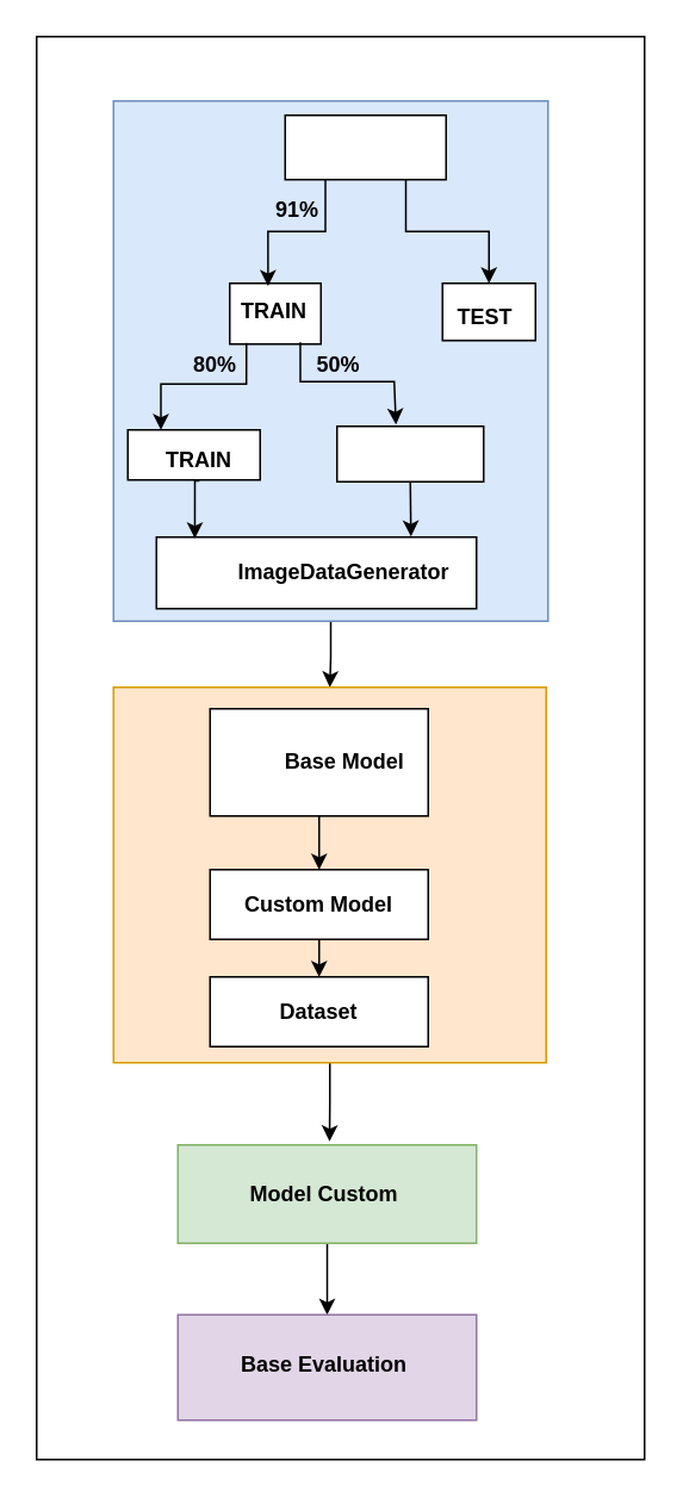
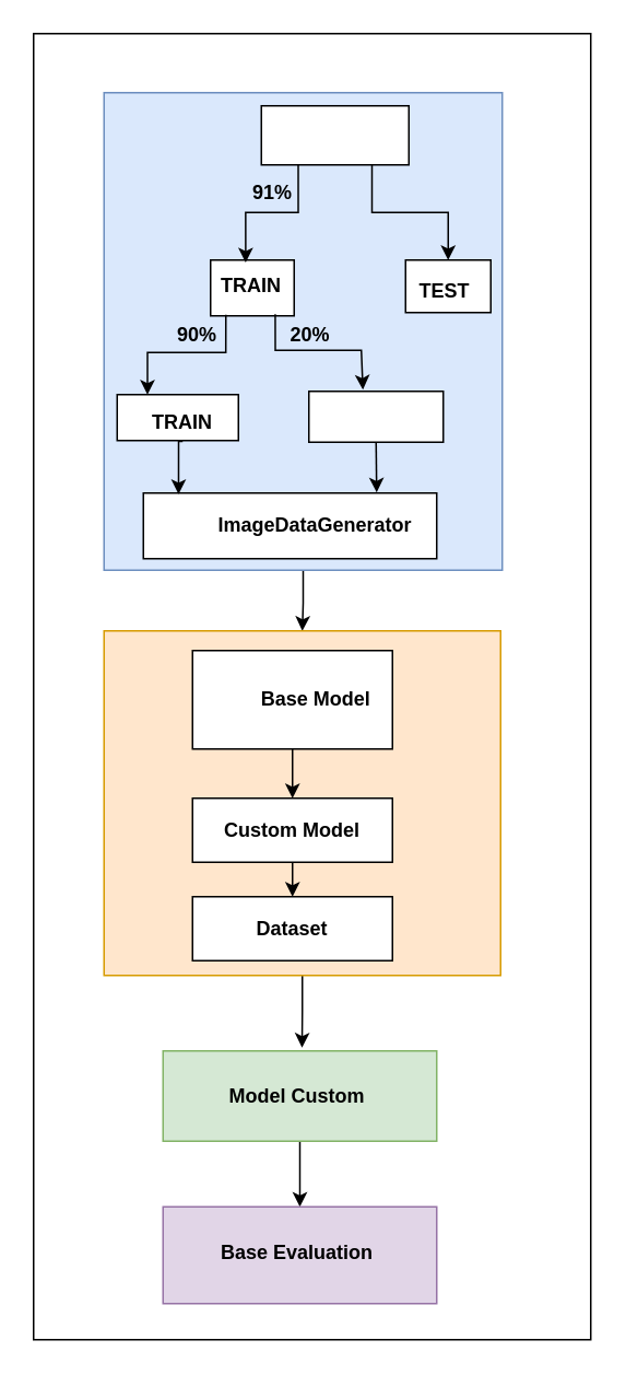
  <mxCell id="0" />
  <mxCell id="1" parent="0" />
  <mxCell id="2" value="" style="rounded=0;whiteSpace=wrap;html=1;" vertex="1" parent="1"><mxGeometry x="20" y="20" width="340" height="796" as="geometry" /></mxCell>
  <mxCell id="3" style="edgeStyle=orthogonalEdgeStyle;rounded=0;orthogonalLoop=1;jettySize=auto;html=1;entryX=0.5;entryY=0;entryDx=0;entryDy=0;" edge="1" parent="1" source="4" target="6"><mxGeometry relative="1" as="geometry" /></mxCell>
  <mxCell id="4" value="" style="rounded=0;whiteSpace=wrap;html=1;fillColor=#dae8fc;strokeColor=#6c8ebf;" vertex="1" parent="1"><mxGeometry x="63" y="56" width="243" height="291" as="geometry" /></mxCell>
  <mxCell id="5" style="edgeStyle=orthogonalEdgeStyle;rounded=0;orthogonalLoop=1;jettySize=auto;html=1;exitX=0.5;exitY=1;exitDx=0;exitDy=0;" edge="1" parent="1" source="6"><mxGeometry relative="1" as="geometry"><mxPoint x="183.833" y="638" as="targetPoint" /></mxGeometry></mxCell>
  <mxCell id="6" value="" style="rounded=0;whiteSpace=wrap;html=1;fillColor=#ffe6cc;strokeColor=#d79b00;" vertex="1" parent="1"><mxGeometry x="63" y="384" width="242" height="210" as="geometry" /></mxCell>
  <mxCell id="7" style="edgeStyle=orthogonalEdgeStyle;rounded=0;orthogonalLoop=1;jettySize=auto;html=1;exitX=0.75;exitY=1;exitDx=0;exitDy=0;entryX=0.5;entryY=0;entryDx=0;entryDy=0;" edge="1" parent="1" source="8" target="9"><mxGeometry relative="1" as="geometry" /></mxCell>
  <mxCell id="8" value="" style="rounded=0;whiteSpace=wrap;html=1;" vertex="1" parent="1"><mxGeometry x="159" y="64" width="90" height="36" as="geometry" /></mxCell>
  <mxCell id="9" value="" style="rounded=0;whiteSpace=wrap;html=1;" vertex="1" parent="1"><mxGeometry x="247" y="158" width="52" height="32" as="geometry" /></mxCell>
  <mxCell id="10" value="" style="rounded=0;whiteSpace=wrap;html=1;" vertex="1" parent="1"><mxGeometry x="128" y="158" width="51" height="34" as="geometry" /></mxCell>
  <mxCell id="11" style="edgeStyle=orthogonalEdgeStyle;rounded=0;orthogonalLoop=1;jettySize=auto;html=1;exitX=0.239;exitY=1.092;exitDx=0;exitDy=0;entryX=0.25;entryY=0;entryDx=0;entryDy=0;exitPerimeter=0;" edge="1" parent="1" source="12" target="18"><mxGeometry relative="1" as="geometry" /></mxCell>
  <mxCell id="12" value="&lt;b style=&quot;border-color: var(--border-color);&quot;&gt;TRAIN&lt;/b&gt;" style="text;html=1;strokeColor=none;fillColor=none;align=center;verticalAlign=middle;whiteSpace=wrap;rounded=0;" vertex="1" parent="1"><mxGeometry x="123" y="158.5" width="60" height="30" as="geometry" /></mxCell>
  <mxCell id="13" value="&lt;b style=&quot;border-color: var(--border-color);&quot;&gt;TEST&lt;/b&gt;" style="text;html=1;strokeColor=none;fillColor=none;align=center;verticalAlign=middle;whiteSpace=wrap;rounded=0;" vertex="1" parent="1"><mxGeometry x="241" y="162" width="60" height="30" as="geometry" /></mxCell>
  <mxCell id="14" style="edgeStyle=orthogonalEdgeStyle;rounded=0;orthogonalLoop=1;jettySize=auto;html=1;exitX=0.25;exitY=1;exitDx=0;exitDy=0;entryX=0.42;entryY=0.044;entryDx=0;entryDy=0;entryPerimeter=0;" edge="1" parent="1" source="8" target="10"><mxGeometry relative="1" as="geometry" /></mxCell>
  <mxCell id="15" value="&lt;b&gt;91%&lt;/b&gt;" style="text;html=1;strokeColor=none;fillColor=none;align=center;verticalAlign=middle;whiteSpace=wrap;rounded=0;" vertex="1" parent="1"><mxGeometry x="136" y="102" width="60" height="30" as="geometry" /></mxCell>
  <mxCell id="16" style="edgeStyle=orthogonalEdgeStyle;rounded=0;orthogonalLoop=1;jettySize=auto;html=1;exitX=0.5;exitY=1;exitDx=0;exitDy=0;" edge="1" parent="1" source="17"><mxGeometry relative="1" as="geometry"><mxPoint x="229.345" y="299.621" as="targetPoint" /></mxGeometry></mxCell>
  <mxCell id="17" value="" style="rounded=0;whiteSpace=wrap;html=1;" vertex="1" parent="1"><mxGeometry x="188" y="238" width="82" height="31" as="geometry" /></mxCell>
  <mxCell id="18" value="" style="rounded=0;whiteSpace=wrap;html=1;" vertex="1" parent="1"><mxGeometry x="71" y="240" width="74" height="28" as="geometry" /></mxCell>
  <mxCell id="19" value="&lt;b style=&quot;border-color: var(--border-color);&quot;&gt;TRAIN&lt;/b&gt;" style="text;html=1;strokeColor=none;fillColor=none;align=center;verticalAlign=middle;whiteSpace=wrap;rounded=0;" vertex="1" parent="1"><mxGeometry x="81" y="245.5" width="60" height="23" as="geometry" /></mxCell>
  <mxCell id="20" style="edgeStyle=orthogonalEdgeStyle;rounded=0;orthogonalLoop=1;jettySize=auto;html=1;exitX=0.141;exitY=0.086;exitDx=0;exitDy=0;entryX=0.402;entryY=-0.033;entryDx=0;entryDy=0;entryPerimeter=0;exitPerimeter=0;" edge="1" parent="1" source="22" target="17"><mxGeometry relative="1" as="geometry"><Array as="points"><mxPoint x="167" y="213" /><mxPoint x="220" y="213" /><mxPoint x="220" y="237" /></Array></mxGeometry></mxCell>
- <mxCell id="21" value="&lt;b&gt;80%&lt;/b&gt;" style="text;html=1;strokeColor=none;fillColor=none;align=center;verticalAlign=middle;whiteSpace=wrap;rounded=0;" vertex="1" parent="1"><mxGeometry x="90" y="188.5" width="60" height="30" as="geometry" /></mxCell>
- <mxCell id="22" value="&lt;b&gt;50%&lt;/b&gt;" style="text;html=1;strokeColor=none;fillColor=none;align=center;verticalAlign=middle;whiteSpace=wrap;rounded=0;" vertex="1" parent="1"><mxGeometry x="159" y="188.5" width="60" height="30" as="geometry" /></mxCell>
+ <mxCell id="21" value="&lt;b&gt;90%&lt;/b&gt;" style="text;html=1;strokeColor=none;fillColor=none;align=center;verticalAlign=middle;whiteSpace=wrap;rounded=0;" vertex="1" parent="1"><mxGeometry x="90" y="188.5" width="60" height="30" as="geometry" /></mxCell>
+ <mxCell id="22" value="&lt;b&gt;20%&lt;/b&gt;" style="text;html=1;strokeColor=none;fillColor=none;align=center;verticalAlign=middle;whiteSpace=wrap;rounded=0;" vertex="1" parent="1"><mxGeometry x="159" y="188.5" width="60" height="30" as="geometry" /></mxCell>
  <mxCell id="23" value="" style="rounded=0;whiteSpace=wrap;html=1;" vertex="1" parent="1"><mxGeometry x="87" y="300" width="179" height="40" as="geometry" /></mxCell>
  <mxCell id="24" value="&lt;b&gt;ImageDataGenerator&lt;/b&gt;" style="text;html=1;strokeColor=none;fillColor=none;align=center;verticalAlign=middle;whiteSpace=wrap;rounded=0;" vertex="1" parent="1"><mxGeometry x="162" y="305" width="60" height="30" as="geometry" /></mxCell>
  <mxCell id="25" style="edgeStyle=orthogonalEdgeStyle;rounded=0;orthogonalLoop=1;jettySize=auto;html=1;exitX=0.5;exitY=1;exitDx=0;exitDy=0;entryX=0.12;entryY=0.018;entryDx=0;entryDy=0;entryPerimeter=0;" edge="1" parent="1" source="19" target="23"><mxGeometry relative="1" as="geometry" /></mxCell>
  <mxCell id="26" style="edgeStyle=orthogonalEdgeStyle;rounded=0;orthogonalLoop=1;jettySize=auto;html=1;exitX=0.5;exitY=1;exitDx=0;exitDy=0;" edge="1" parent="1" source="27" target="30"><mxGeometry relative="1" as="geometry" /></mxCell>
  <mxCell id="27" value="" style="rounded=0;whiteSpace=wrap;html=1;fontStyle=1" vertex="1" parent="1"><mxGeometry x="117" y="396" width="122" height="60" as="geometry" /></mxCell>
  <mxCell id="28" value="&lt;span&gt;Base Model&lt;/span&gt;" style="text;html=1;strokeColor=none;fillColor=none;align=center;verticalAlign=middle;whiteSpace=wrap;rounded=0;fontStyle=1" vertex="1" parent="1"><mxGeometry x="150" y="411.5" width="85" height="29" as="geometry" /></mxCell>
  <mxCell id="29" style="edgeStyle=orthogonalEdgeStyle;rounded=0;orthogonalLoop=1;jettySize=auto;html=1;exitX=0.5;exitY=1;exitDx=0;exitDy=0;entryX=0.5;entryY=0;entryDx=0;entryDy=0;" edge="1" parent="1" source="30" target="32"><mxGeometry relative="1" as="geometry" /></mxCell>
  <mxCell id="30" value="" style="rounded=0;whiteSpace=wrap;html=1;fontStyle=1" vertex="1" parent="1"><mxGeometry x="117" y="486" width="122" height="39" as="geometry" /></mxCell>
  <mxCell id="31" value="Custom Model" style="text;html=1;strokeColor=none;fillColor=none;align=center;verticalAlign=middle;whiteSpace=wrap;rounded=0;fontStyle=1" vertex="1" parent="1"><mxGeometry x="127" y="501.5" width="102" height="8" as="geometry" /></mxCell>
  <mxCell id="32" value="" style="rounded=0;whiteSpace=wrap;html=1;fontStyle=1" vertex="1" parent="1"><mxGeometry x="117" y="546" width="122" height="39" as="geometry" /></mxCell>
  <mxCell id="33" value="Dataset" style="text;html=1;strokeColor=none;fillColor=none;align=center;verticalAlign=middle;whiteSpace=wrap;rounded=0;fontStyle=1" vertex="1" parent="1"><mxGeometry x="127" y="561.5" width="102" height="8" as="geometry" /></mxCell>
  <mxCell id="34" style="edgeStyle=orthogonalEdgeStyle;rounded=0;orthogonalLoop=1;jettySize=auto;html=1;entryX=0.5;entryY=0;entryDx=0;entryDy=0;" edge="1" parent="1"><mxGeometry relative="1" as="geometry"><mxPoint x="182.5" y="675" as="sourcePoint" /><mxPoint x="182.5" y="735" as="targetPoint" /></mxGeometry></mxCell>
  <mxCell id="35" value="" style="rounded=0;whiteSpace=wrap;html=1;fillColor=#d5e8d4;strokeColor=#82b366;" vertex="1" parent="1"><mxGeometry x="99" y="640" width="167" height="55" as="geometry" /></mxCell>
  <mxCell id="36" value="&lt;b&gt;Model Custom&lt;/b&gt;" style="text;html=1;strokeColor=none;fillColor=none;align=center;verticalAlign=middle;whiteSpace=wrap;rounded=0;" vertex="1" parent="1"><mxGeometry x="121" y="648" width="120" height="40" as="geometry" /></mxCell>
  <mxCell id="37" value="" style="rounded=0;whiteSpace=wrap;html=1;fillColor=#e1d5e7;strokeColor=#9673a6;" vertex="1" parent="1"><mxGeometry x="99" y="735" width="167" height="59" as="geometry" /></mxCell>
  <mxCell id="38" value="&lt;b&gt;Base Evaluation&lt;/b&gt;" style="text;html=1;strokeColor=none;fillColor=none;align=center;verticalAlign=middle;whiteSpace=wrap;rounded=0;" vertex="1" parent="1"><mxGeometry x="121" y="743" width="120" height="39" as="geometry" /></mxCell>
